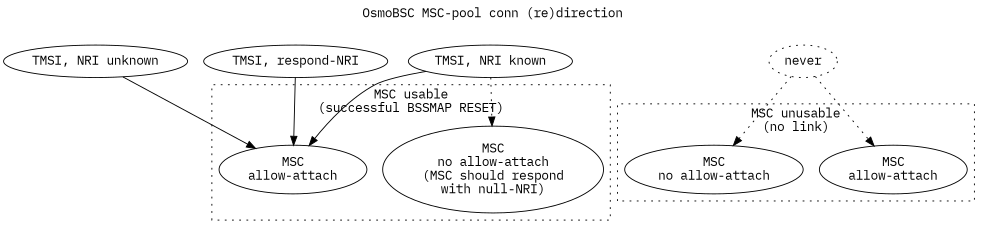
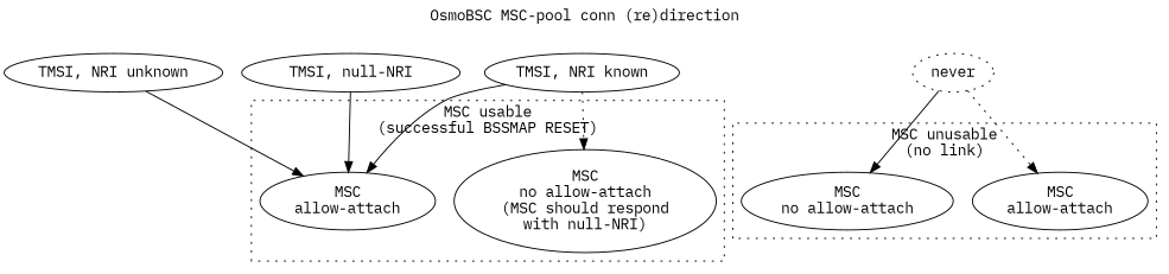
  digraph {
    fontname="IBM Plex Mono"
    label="OsmoBSC MSC-pool conn (re)direction"
    labelloc=t
    rankdir=TB
    node [fontname="IBM Plex Mono"]
    edge [fontname="IBM Plex Mono"]
    n1 [label="MSC\nallow-attach"]
    n2 [label="MSC\nno allow-attach\n(MSC should respond\nwith null-NRI)"]
    n3 [label="MSC\nallow-attach"]
    n4 [label="MSC\nno allow-attach"]
    n5 [label="TMSI, NRI unknown"]
-   n6 [label="TMSI, respond-NRI"]
+   n6 [label="TMSI, null-NRI"]
    n7 [label="TMSI, NRI known"]
    never [style=dotted]
    subgraph cluster_1 {
      label="MSC usable\n(successful BSSMAP RESET)"
      style=dotted
      n1
      n2
    }
    subgraph cluster_2 {
      label="MSC unusable\n(no link)"
      style=dotted
      n3
      n4
    }
    n5 -> n1
    n6 -> n1
    n7 -> n1
    n7 -> n2 [style=dotted]
    never -> n3 [style=dotted]
-   never -> n4 [style=dotted]
+   never -> n4 [style=solid]
  }
